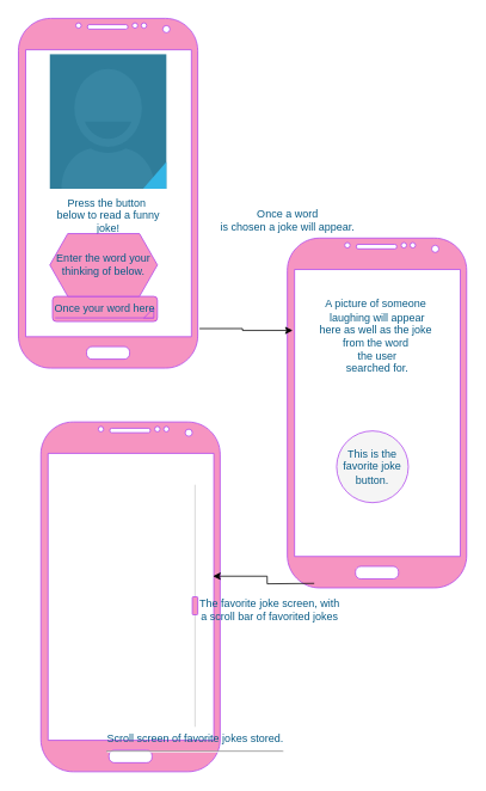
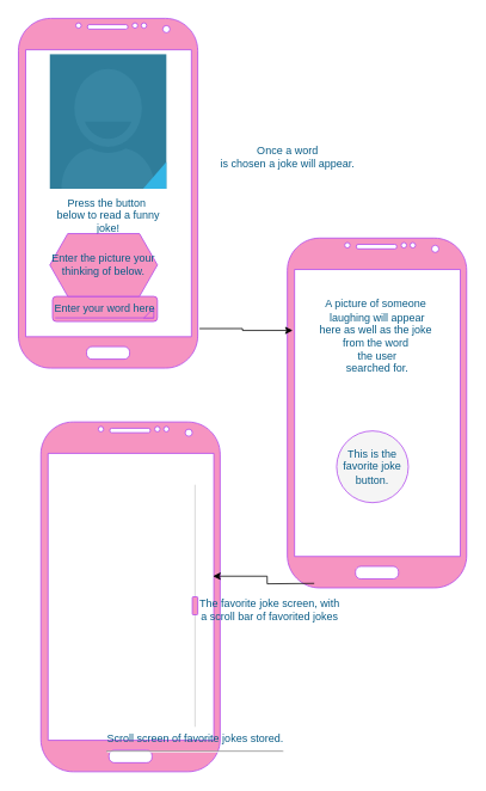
  <mxCell id="0" />
  <mxCell id="1" parent="0" />
  <mxCell id="2" value="" style="verticalLabelPosition=bottom;verticalAlign=top;html=1;shadow=0;dashed=0;strokeWidth=1;shape=mxgraph.android.phone2;strokeColor=#AF45ED;fillColor=#F694C1;fontColor=#095C86;" parent="1" vertex="1"><mxGeometry x="20" y="20" width="200" height="390" as="geometry" /></mxCell>
  <mxCell id="3" value="" style="verticalLabelPosition=bottom;verticalAlign=top;html=1;shadow=0;dashed=0;strokeWidth=1;shape=mxgraph.android.contact_badge_pressed;sketch=0;fillColor=#F694C1;strokeColor=#AF45ED;fontColor=#095C86;" parent="1" vertex="1"><mxGeometry x="55" y="60" width="130" height="150" as="geometry" /></mxCell>
  <mxCell id="4" value="Press the button&amp;nbsp;&lt;br&gt;below to read a funny&lt;br&gt;joke!" style="text;html=1;align=center;verticalAlign=middle;resizable=0;points=[];autosize=1;strokeColor=none;fillColor=none;fontColor=#095C86;" parent="1" vertex="1"><mxGeometry x="55" y="215" width="130" height="50" as="geometry" /></mxCell>
  <mxCell id="5" value="" style="ellipse;whiteSpace=wrap;html=1;aspect=fixed;direction=south;fillColor=#F694C1;strokeColor=#AF45ED;fontColor=#095C86;" parent="1" vertex="1"><mxGeometry x="100" y="280" width="40" height="40" as="geometry" /></mxCell>
  <mxCell id="6" value="" style="shape=waypoint;sketch=0;size=6;pointerEvents=1;points=[];fillColor=none;resizable=0;rotatable=0;perimeter=centerPerimeter;snapToPoint=1;strokeColor=#AF45ED;fontColor=#095C86;" parent="1" vertex="1"><mxGeometry x="100" y="280" width="40" height="40" as="geometry" /></mxCell>
  <mxCell id="7" value="" style="strokeWidth=1;html=1;shadow=0;dashed=0;shape=mxgraph.android.rect;rounded=1;fillColor=#F694C1;strokeColor=#AF45ED;fontColor=#095C86;" parent="1" vertex="1"><mxGeometry x="58" y="330" width="117" height="28" as="geometry" /></mxCell>
- <mxCell id="8" value="Once your word here" style="strokeWidth=1;html=1;shadow=0;dashed=0;shape=mxgraph.android.spinner2;fontStyle=0;fontColor=#095C86;align=center;verticalAlign=middle;strokeColor=#AF45ED;fillColor=#F694C1;" parent="7" vertex="1"><mxGeometry x="3" y="4" width="110" height="20" as="geometry" /></mxCell>
- <mxCell id="9" value="Enter the word your thinking of below." style="shape=hexagon;perimeter=hexagonPerimeter2;whiteSpace=wrap;html=1;fixedSize=1;fillColor=#F694C1;strokeColor=#AF45ED;fontColor=#095C86;" parent="1" vertex="1"><mxGeometry x="55" y="260" width="120" height="70" as="geometry" /></mxCell>
+ <mxCell id="8" value="Enter your word here" style="strokeWidth=1;html=1;shadow=0;dashed=0;shape=mxgraph.android.spinner2;fontStyle=0;fontColor=#095C86;align=center;verticalAlign=middle;strokeColor=#AF45ED;fillColor=#F694C1;" parent="7" vertex="1"><mxGeometry x="3" y="4" width="110" height="20" as="geometry" /></mxCell>
+ <mxCell id="9" value="Enter the picture your thinking of below." style="shape=hexagon;perimeter=hexagonPerimeter2;whiteSpace=wrap;html=1;fixedSize=1;fillColor=#F694C1;strokeColor=#AF45ED;fontColor=#095C86;" parent="1" vertex="1"><mxGeometry x="55" y="260" width="120" height="70" as="geometry" /></mxCell>
  <mxCell id="10" value="&lt;br&gt;" style="verticalLabelPosition=bottom;verticalAlign=top;html=1;shadow=0;dashed=0;strokeWidth=1;shape=mxgraph.android.phone2;strokeColor=#AF45ED;fillColor=#F694C1;fontColor=#095C86;" parent="1" vertex="1"><mxGeometry x="320" y="265" width="200" height="390" as="geometry" /></mxCell>
  <mxCell id="11" value="A picture of someone&amp;nbsp;&lt;br&gt;laughing will appear&lt;br&gt;here as well as the joke&amp;nbsp;&lt;br&gt;from the word&amp;nbsp;&lt;br&gt;the user&lt;br&gt;searched for." style="text;html=1;align=center;verticalAlign=middle;resizable=0;points=[];autosize=1;strokeColor=none;fillColor=none;fontColor=#095C86;" parent="1" vertex="1"><mxGeometry x="350" y="330" width="140" height="90" as="geometry" /></mxCell>
- <mxCell id="12" value="Once a word&lt;br&gt;is chosen a joke will appear.&lt;br&gt;" style="text;html=1;align=center;verticalAlign=middle;resizable=0;points=[];autosize=1;strokeColor=none;fillColor=none;fontColor=#095C86;" parent="1" vertex="1"><mxGeometry x="240" y="230" width="160" height="30" as="geometry" /></mxCell>
+ <mxCell id="12" value="Once a word&lt;br&gt;is chosen a joke will appear.&lt;br&gt;" style="text;html=1;align=center;verticalAlign=middle;resizable=0;points=[];autosize=1;strokeColor=none;fillColor=none;fontColor=#095C86;" parent="1" vertex="1"><mxGeometry x="240" y="160" width="160" height="30" as="geometry" /></mxCell>
  <mxCell id="13" value="This is the favorite joke button." style="ellipse;whiteSpace=wrap;html=1;aspect=fixed;fillColor=#f5f5f5;strokeColor=#AF45ED;fontColor=#095C86;" parent="1" vertex="1"><mxGeometry x="375" y="480" width="80" height="80" as="geometry" /></mxCell>
  <mxCell id="14" value="" style="verticalLabelPosition=bottom;verticalAlign=top;html=1;shadow=0;dashed=0;strokeWidth=1;shape=mxgraph.android.phone2;strokeColor=#AF45ED;fillColor=#F694C1;fontColor=#095C86;" parent="1" vertex="1"><mxGeometry x="45" y="470" width="200" height="390" as="geometry" /></mxCell>
  <mxCell id="15" value="Scroll screen of favorite jokes stored.&lt;hr&gt;" style="verticalLabelPosition=bottom;verticalAlign=top;html=1;shadow=0;dashed=0;strokeWidth=1;shape=mxgraph.android.quickscroll3;dy=0.5;fillColor=#F694C1;strokeColor=#AF45ED;fontColor=#095C86;" parent="1" vertex="1"><mxGeometry x="214" y="540" width="6" height="270" as="geometry" /></mxCell>
  <mxCell id="16" value="The favorite joke screen, with &lt;br&gt;a scroll bar of favorited jokes" style="text;html=1;align=center;verticalAlign=middle;resizable=0;points=[];autosize=1;strokeColor=none;fillColor=none;fontColor=#095C86;" parent="1" vertex="1"><mxGeometry x="215" y="665" width="170" height="30" as="geometry" /></mxCell>
  <mxCell id="17" value="" style="endArrow=classic;html=1;rounded=0;edgeStyle=orthogonalEdgeStyle;exitX=1.01;exitY=0.887;exitDx=0;exitDy=0;exitPerimeter=0;entryX=0.03;entryY=0.264;entryDx=0;entryDy=0;entryPerimeter=0;" edge="1" parent="1" source="2" target="10"><mxGeometry width="50" height="50" relative="1" as="geometry"><mxPoint x="350" y="450" as="sourcePoint" /><mxPoint x="400" y="400" as="targetPoint" /></mxGeometry></mxCell>
  <mxCell id="18" value="" style="endArrow=classic;html=1;rounded=0;edgeStyle=orthogonalEdgeStyle;entryX=0.96;entryY=0.441;entryDx=0;entryDy=0;entryPerimeter=0;" edge="1" parent="1" target="14"><mxGeometry width="50" height="50" relative="1" as="geometry"><mxPoint x="350" y="650" as="sourcePoint" /><mxPoint x="400" y="600" as="targetPoint" /></mxGeometry></mxCell>
